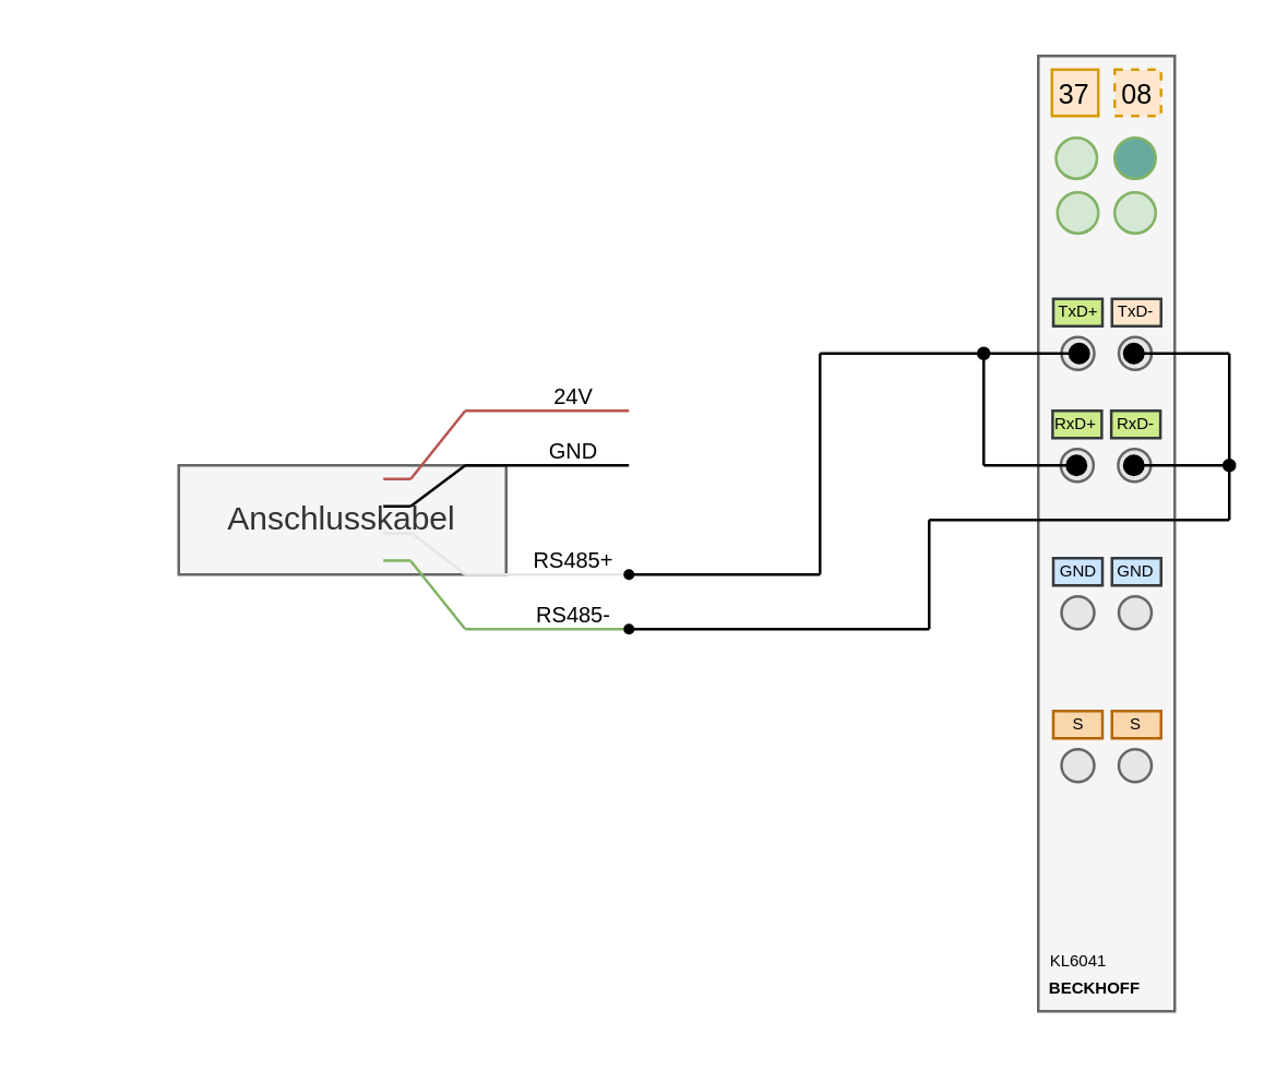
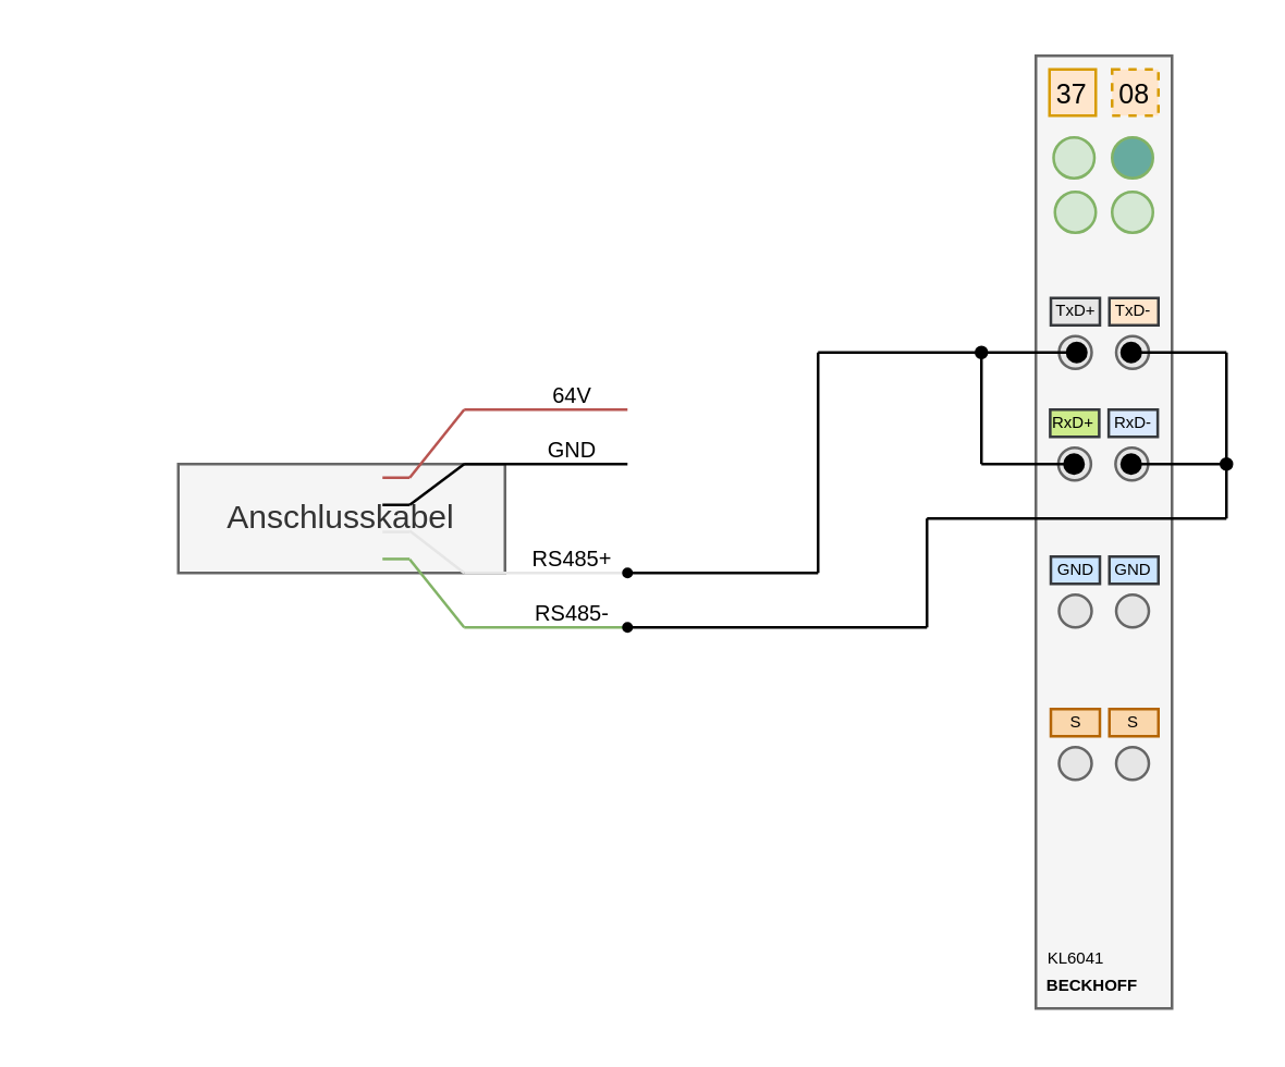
  <mxCell id="0" />
  <mxCell id="1" parent="0" />
  <mxCell id="2" value="" style="group" vertex="1" connectable="0" parent="1"><mxGeometry x="20" y="140" width="210" height="90" as="geometry" /></mxCell>
  <mxCell id="3" value="Anschlusskabel" style="rounded=0;whiteSpace=wrap;html=1;fillColor=#f5f5f5;fontColor=#333333;strokeColor=#666666;" vertex="1" parent="2"><mxGeometry x="45" y="30" width="120" height="40" as="geometry" /></mxCell>
  <mxCell id="4" value="" style="endArrow=none;html=1;rounded=0;fillColor=#f8cecc;strokeColor=#b85450;" edge="1" parent="2"><mxGeometry width="50" height="50" relative="1" as="geometry"><mxPoint x="120" y="35" as="sourcePoint" /><mxPoint x="130" y="35" as="targetPoint" /></mxGeometry></mxCell>
  <mxCell id="5" value="" style="endArrow=none;html=1;rounded=0;" edge="1" parent="2"><mxGeometry width="50" height="50" relative="1" as="geometry"><mxPoint x="120" y="45" as="sourcePoint" /><mxPoint x="130" y="45" as="targetPoint" /></mxGeometry></mxCell>
  <mxCell id="6" value="" style="endArrow=none;html=1;rounded=0;fillColor=#f5f5f5;strokeColor=#E6E6E6;" edge="1" parent="2"><mxGeometry width="50" height="50" relative="1" as="geometry"><mxPoint x="120" y="54.93" as="sourcePoint" /><mxPoint x="130" y="54.93" as="targetPoint" /></mxGeometry></mxCell>
  <mxCell id="7" value="" style="endArrow=none;html=1;rounded=0;fillColor=#d5e8d4;strokeColor=#82b366;" edge="1" parent="2"><mxGeometry width="50" height="50" relative="1" as="geometry"><mxPoint x="120" y="64.87" as="sourcePoint" /><mxPoint x="130" y="64.87" as="targetPoint" /></mxGeometry></mxCell>
  <mxCell id="8" value="" style="endArrow=none;html=1;rounded=0;fillColor=#f8cecc;strokeColor=#b85450;" edge="1" parent="2"><mxGeometry width="50" height="50" relative="1" as="geometry"><mxPoint x="130" y="35" as="sourcePoint" /><mxPoint x="150" y="10" as="targetPoint" /></mxGeometry></mxCell>
  <mxCell id="9" value="" style="endArrow=none;html=1;rounded=0;" edge="1" parent="2"><mxGeometry width="50" height="50" relative="1" as="geometry"><mxPoint x="130" y="45" as="sourcePoint" /><mxPoint x="150" y="30" as="targetPoint" /></mxGeometry></mxCell>
  <mxCell id="10" value="" style="endArrow=none;html=1;rounded=0;fillColor=#f5f5f5;strokeColor=#E6E6E6;" edge="1" parent="2"><mxGeometry width="50" height="50" relative="1" as="geometry"><mxPoint x="130" y="54.5" as="sourcePoint" /><mxPoint x="150" y="70" as="targetPoint" /></mxGeometry></mxCell>
  <mxCell id="11" value="" style="endArrow=none;html=1;rounded=0;fillColor=#d5e8d4;strokeColor=#82b366;" edge="1" parent="2"><mxGeometry width="50" height="50" relative="1" as="geometry"><mxPoint x="130" y="65" as="sourcePoint" /><mxPoint x="150" y="90" as="targetPoint" /></mxGeometry></mxCell>
  <mxCell id="12" value="" style="endArrow=none;html=1;rounded=0;fillColor=#f8cecc;strokeColor=#b85450;" edge="1" parent="2"><mxGeometry width="50" height="50" relative="1" as="geometry"><mxPoint x="150" y="10" as="sourcePoint" /><mxPoint x="210" y="10" as="targetPoint" /></mxGeometry></mxCell>
  <mxCell id="13" value="" style="endArrow=none;html=1;rounded=0;" edge="1" parent="2"><mxGeometry width="50" height="50" relative="1" as="geometry"><mxPoint x="150" y="30" as="sourcePoint" /><mxPoint x="210" y="30" as="targetPoint" /></mxGeometry></mxCell>
  <mxCell id="14" value="" style="endArrow=none;html=1;rounded=0;fillColor=#f5f5f5;strokeColor=#E6E6E6;" edge="1" parent="2"><mxGeometry width="50" height="50" relative="1" as="geometry"><mxPoint x="150" y="70" as="sourcePoint" /><mxPoint x="210" y="70" as="targetPoint" /></mxGeometry></mxCell>
  <mxCell id="15" value="" style="endArrow=none;html=1;rounded=0;fillColor=#d5e8d4;strokeColor=#82b366;" edge="1" parent="2"><mxGeometry width="50" height="50" relative="1" as="geometry"><mxPoint x="150" y="90" as="sourcePoint" /><mxPoint x="210" y="90" as="targetPoint" /></mxGeometry></mxCell>
- <mxCell id="16" value="24V" style="text;html=1;align=center;verticalAlign=middle;whiteSpace=wrap;rounded=0;fontSize=8;" vertex="1" parent="2"><mxGeometry x="180" width="20" height="10" as="geometry" /></mxCell>
+ <mxCell id="16" value="64V" style="text;html=1;align=center;verticalAlign=middle;whiteSpace=wrap;rounded=0;fontSize=8;" vertex="1" parent="2"><mxGeometry x="180" width="20" height="10" as="geometry" /></mxCell>
  <mxCell id="17" value="GND" style="text;html=1;align=center;verticalAlign=middle;whiteSpace=wrap;rounded=0;fontSize=8;" vertex="1" parent="2"><mxGeometry x="180" y="20" width="20" height="10" as="geometry" /></mxCell>
  <mxCell id="18" value="RS485+" style="text;html=1;align=center;verticalAlign=middle;whiteSpace=wrap;rounded=0;fontSize=8;" vertex="1" parent="2"><mxGeometry x="175" y="60" width="30" height="10" as="geometry" /></mxCell>
  <mxCell id="19" value="RS485-" style="text;html=1;align=center;verticalAlign=middle;whiteSpace=wrap;rounded=0;fontSize=8;" vertex="1" parent="2"><mxGeometry x="175" y="80" width="30" height="10" as="geometry" /></mxCell>
  <mxCell id="20" value="" style="group" vertex="1" connectable="0" parent="1"><mxGeometry x="380" y="20" width="50" height="350" as="geometry" /></mxCell>
  <mxCell id="21" value="" style="rounded=0;whiteSpace=wrap;html=1;fillColor=#f5f5f5;fontColor=#333333;strokeColor=#666666;" vertex="1" parent="20"><mxGeometry width="50" height="350" as="geometry" /></mxCell>
  <mxCell id="22" value="37" style="whiteSpace=wrap;html=1;aspect=fixed;fillColor=#ffe6cc;strokeColor=#d79b00;fontSize=10;" vertex="1" parent="20"><mxGeometry x="5" y="5" width="17" height="17" as="geometry" /></mxCell>
  <mxCell id="23" value="08" style="whiteSpace=wrap;html=1;aspect=fixed;fillColor=#ffe6cc;strokeColor=#d79b00;fontSize=10;dashed=1;" vertex="1" parent="20"><mxGeometry x="28" y="5" width="17" height="17" as="geometry" /></mxCell>
  <mxCell id="24" value="" style="ellipse;whiteSpace=wrap;html=1;aspect=fixed;fillColor=#d5e8d4;strokeColor=#82b366;" vertex="1" parent="20"><mxGeometry x="6.5" y="30" width="15" height="15" as="geometry" /></mxCell>
  <mxCell id="25" value="" style="ellipse;whiteSpace=wrap;html=1;aspect=fixed;fillColor=#67AB9F;strokeColor=#82b366;" vertex="1" parent="20"><mxGeometry x="28" y="30" width="15" height="15" as="geometry" /></mxCell>
  <mxCell id="26" value="" style="ellipse;whiteSpace=wrap;html=1;aspect=fixed;fillColor=#d5e8d4;strokeColor=#82b366;" vertex="1" parent="20"><mxGeometry x="28" y="50" width="15" height="15" as="geometry" /></mxCell>
  <mxCell id="27" value="" style="ellipse;whiteSpace=wrap;html=1;aspect=fixed;fillColor=#d5e8d4;strokeColor=#82b366;" vertex="1" parent="20"><mxGeometry x="7" y="50" width="15" height="15" as="geometry" /></mxCell>
  <mxCell id="28" value="" style="ellipse;whiteSpace=wrap;html=1;aspect=fixed;fillColor=#E6E6E6;strokeColor=#666666;fontColor=#333333;" vertex="1" parent="20"><mxGeometry x="8.5" y="103" width="12" height="12" as="geometry" /></mxCell>
  <mxCell id="29" value="" style="ellipse;whiteSpace=wrap;html=1;aspect=fixed;fillColor=#E6E6E6;strokeColor=#666666;fontColor=#333333;" vertex="1" parent="20"><mxGeometry x="29.5" y="103" width="12" height="12" as="geometry" /></mxCell>
- <mxCell id="30" value="TxD+" style="rounded=0;whiteSpace=wrap;html=1;fontSize=6;fillColor=#cdeb8b;strokeColor=#36393d;" vertex="1" parent="20"><mxGeometry x="5.5" y="89" width="18" height="10" as="geometry" /></mxCell>
+ <mxCell id="30" value="TxD+" style="rounded=0;whiteSpace=wrap;html=1;fontSize=6;fillColor=#e6e6e6;strokeColor=#36393d;" vertex="1" parent="20"><mxGeometry x="5.5" y="89" width="18" height="10" as="geometry" /></mxCell>
  <mxCell id="31" value="TxD-" style="rounded=0;whiteSpace=wrap;html=1;fontSize=6;fillColor=#ffe6cc;strokeColor=#36393d;" vertex="1" parent="20"><mxGeometry x="27" y="89" width="18" height="10" as="geometry" /></mxCell>
  <mxCell id="32" value="" style="ellipse;whiteSpace=wrap;html=1;aspect=fixed;fillColor=#E6E6E6;strokeColor=#666666;fontColor=#333333;" vertex="1" parent="20"><mxGeometry x="8.25" y="144" width="12" height="12" as="geometry" /></mxCell>
  <mxCell id="33" value="" style="ellipse;whiteSpace=wrap;html=1;aspect=fixed;fillColor=#E6E6E6;strokeColor=#666666;fontColor=#333333;" vertex="1" parent="20"><mxGeometry x="29.25" y="144" width="12" height="12" as="geometry" /></mxCell>
  <mxCell id="34" value="RxD+" style="rounded=0;whiteSpace=wrap;html=1;fontSize=6;fillColor=#cdeb8b;strokeColor=#36393d;" vertex="1" parent="20"><mxGeometry x="5.25" y="130" width="18" height="10" as="geometry" /></mxCell>
- <mxCell id="35" value="RxD-" style="rounded=0;whiteSpace=wrap;html=1;fontSize=6;fillColor=#cdeb8b;strokeColor=#36393d;" vertex="1" parent="20"><mxGeometry x="26.75" y="130" width="18" height="10" as="geometry" /></mxCell>
+ <mxCell id="35" value="RxD-" style="rounded=0;whiteSpace=wrap;html=1;fontSize=6;fillColor=#dae8fc;strokeColor=#36393d;" vertex="1" parent="20"><mxGeometry x="26.75" y="130" width="18" height="10" as="geometry" /></mxCell>
  <mxCell id="36" value="" style="ellipse;whiteSpace=wrap;html=1;aspect=fixed;fillColor=#E6E6E6;strokeColor=#666666;fontColor=#333333;" vertex="1" parent="20"><mxGeometry x="8.5" y="198" width="12" height="12" as="geometry" /></mxCell>
  <mxCell id="37" value="" style="ellipse;whiteSpace=wrap;html=1;aspect=fixed;fillColor=#E6E6E6;strokeColor=#666666;fontColor=#333333;" vertex="1" parent="20"><mxGeometry x="29.5" y="198" width="12" height="12" as="geometry" /></mxCell>
  <mxCell id="38" value="GND" style="rounded=0;whiteSpace=wrap;html=1;fontSize=6;fillColor=#cce5ff;strokeColor=#36393d;" vertex="1" parent="20"><mxGeometry x="5.5" y="184" width="18" height="10" as="geometry" /></mxCell>
  <mxCell id="39" value="GND" style="rounded=0;whiteSpace=wrap;html=1;fontSize=6;fillColor=#cce5ff;strokeColor=#36393d;" vertex="1" parent="20"><mxGeometry x="27" y="184" width="18" height="10" as="geometry" /></mxCell>
  <mxCell id="40" value="" style="ellipse;whiteSpace=wrap;html=1;aspect=fixed;fillColor=#E6E6E6;strokeColor=#666666;fontColor=#333333;" vertex="1" parent="20"><mxGeometry x="8.5" y="254" width="12" height="12" as="geometry" /></mxCell>
  <mxCell id="41" value="" style="ellipse;whiteSpace=wrap;html=1;aspect=fixed;fillColor=#E6E6E6;strokeColor=#666666;fontColor=#333333;" vertex="1" parent="20"><mxGeometry x="29.5" y="254" width="12" height="12" as="geometry" /></mxCell>
  <mxCell id="42" value="S" style="rounded=0;whiteSpace=wrap;html=1;fontSize=6;fillColor=#fad7ac;strokeColor=#b46504;" vertex="1" parent="20"><mxGeometry x="5.5" y="240" width="18" height="10" as="geometry" /></mxCell>
  <mxCell id="43" value="S" style="rounded=0;whiteSpace=wrap;html=1;fontSize=6;fillColor=#fad7ac;strokeColor=#b46504;" vertex="1" parent="20"><mxGeometry x="27" y="240" width="18" height="10" as="geometry" /></mxCell>
  <mxCell id="44" value="KL6041" style="text;html=1;align=center;verticalAlign=middle;whiteSpace=wrap;rounded=0;fontSize=6;" vertex="1" parent="20"><mxGeometry y="327" width="30" height="10" as="geometry" /></mxCell>
  <mxCell id="45" value="BECKHOFF" style="text;html=1;align=center;verticalAlign=middle;whiteSpace=wrap;rounded=0;fontSize=6;fontStyle=1" vertex="1" parent="20"><mxGeometry x="6" y="337" width="30" height="10" as="geometry" /></mxCell>
  <mxCell id="46" value="" style="endArrow=none;html=1;rounded=0;startSize=7;endSize=7;endFill=0;startArrow=oval;startFill=1;" edge="1" parent="1"><mxGeometry width="50" height="50" relative="1" as="geometry"><mxPoint x="395" y="129" as="sourcePoint" /><mxPoint x="360" y="129" as="targetPoint" /></mxGeometry></mxCell>
  <mxCell id="47" value="" style="endArrow=none;html=1;rounded=0;startSize=7;endSize=7;endFill=0;startArrow=oval;startFill=1;" edge="1" parent="1"><mxGeometry width="50" height="50" relative="1" as="geometry"><mxPoint x="394" y="170" as="sourcePoint" /><mxPoint x="360" y="170" as="targetPoint" /></mxGeometry></mxCell>
  <mxCell id="48" value="" style="endArrow=none;html=1;rounded=0;startSize=7;endSize=7;endFill=0;startArrow=oval;startFill=1;" edge="1" parent="1"><mxGeometry width="50" height="50" relative="1" as="geometry"><mxPoint x="415" y="129.005" as="sourcePoint" /><mxPoint x="450" y="129.005" as="targetPoint" /></mxGeometry></mxCell>
  <mxCell id="49" value="" style="endArrow=oval;html=1;rounded=0;startSize=7;endSize=4;endFill=1;startArrow=oval;startFill=1;" edge="1" parent="1"><mxGeometry width="50" height="50" relative="1" as="geometry"><mxPoint x="415" y="170.005" as="sourcePoint" /><mxPoint x="450" y="170.005" as="targetPoint" /></mxGeometry></mxCell>
  <mxCell id="50" value="" style="endArrow=none;html=1;rounded=0;" edge="1" parent="1"><mxGeometry width="50" height="50" relative="1" as="geometry"><mxPoint x="300" y="129" as="sourcePoint" /><mxPoint x="360" y="129" as="targetPoint" /></mxGeometry></mxCell>
  <mxCell id="51" value="" style="endArrow=none;html=1;rounded=0;" edge="1" parent="1"><mxGeometry width="50" height="50" relative="1" as="geometry"><mxPoint x="450" y="129" as="sourcePoint" /><mxPoint x="450" y="190" as="targetPoint" /></mxGeometry></mxCell>
  <mxCell id="52" value="" style="endArrow=none;html=1;rounded=0;" edge="1" parent="1"><mxGeometry width="50" height="50" relative="1" as="geometry"><mxPoint x="340" y="190" as="sourcePoint" /><mxPoint x="450" y="190" as="targetPoint" /></mxGeometry></mxCell>
  <mxCell id="53" value="" style="endArrow=none;html=1;rounded=0;endFill=0;startArrow=oval;startFill=1;startSize=3;" edge="1" parent="1"><mxGeometry width="50" height="50" relative="1" as="geometry"><mxPoint x="230" y="230" as="sourcePoint" /><mxPoint x="340" y="230" as="targetPoint" /></mxGeometry></mxCell>
  <mxCell id="54" value="" style="endArrow=none;html=1;rounded=0;" edge="1" parent="1"><mxGeometry width="50" height="50" relative="1" as="geometry"><mxPoint x="340" y="190" as="sourcePoint" /><mxPoint x="340" y="230" as="targetPoint" /></mxGeometry></mxCell>
  <mxCell id="55" value="" style="endArrow=none;html=1;rounded=0;" edge="1" parent="1"><mxGeometry width="50" height="50" relative="1" as="geometry"><mxPoint x="300" y="129" as="sourcePoint" /><mxPoint x="300" y="210" as="targetPoint" /></mxGeometry></mxCell>
  <mxCell id="56" value="" style="endArrow=none;html=1;rounded=0;endFill=0;startArrow=oval;startFill=1;startSize=3;" edge="1" parent="1"><mxGeometry width="50" height="50" relative="1" as="geometry"><mxPoint x="230" y="210" as="sourcePoint" /><mxPoint x="300" y="210" as="targetPoint" /></mxGeometry></mxCell>
  <mxCell id="57" value="" style="endArrow=none;html=1;rounded=0;endFill=0;startArrow=oval;startFill=1;endSize=4;startSize=4;" edge="1" parent="1"><mxGeometry width="50" height="50" relative="1" as="geometry"><mxPoint x="360" y="129" as="sourcePoint" /><mxPoint x="360" y="170" as="targetPoint" /></mxGeometry></mxCell>
